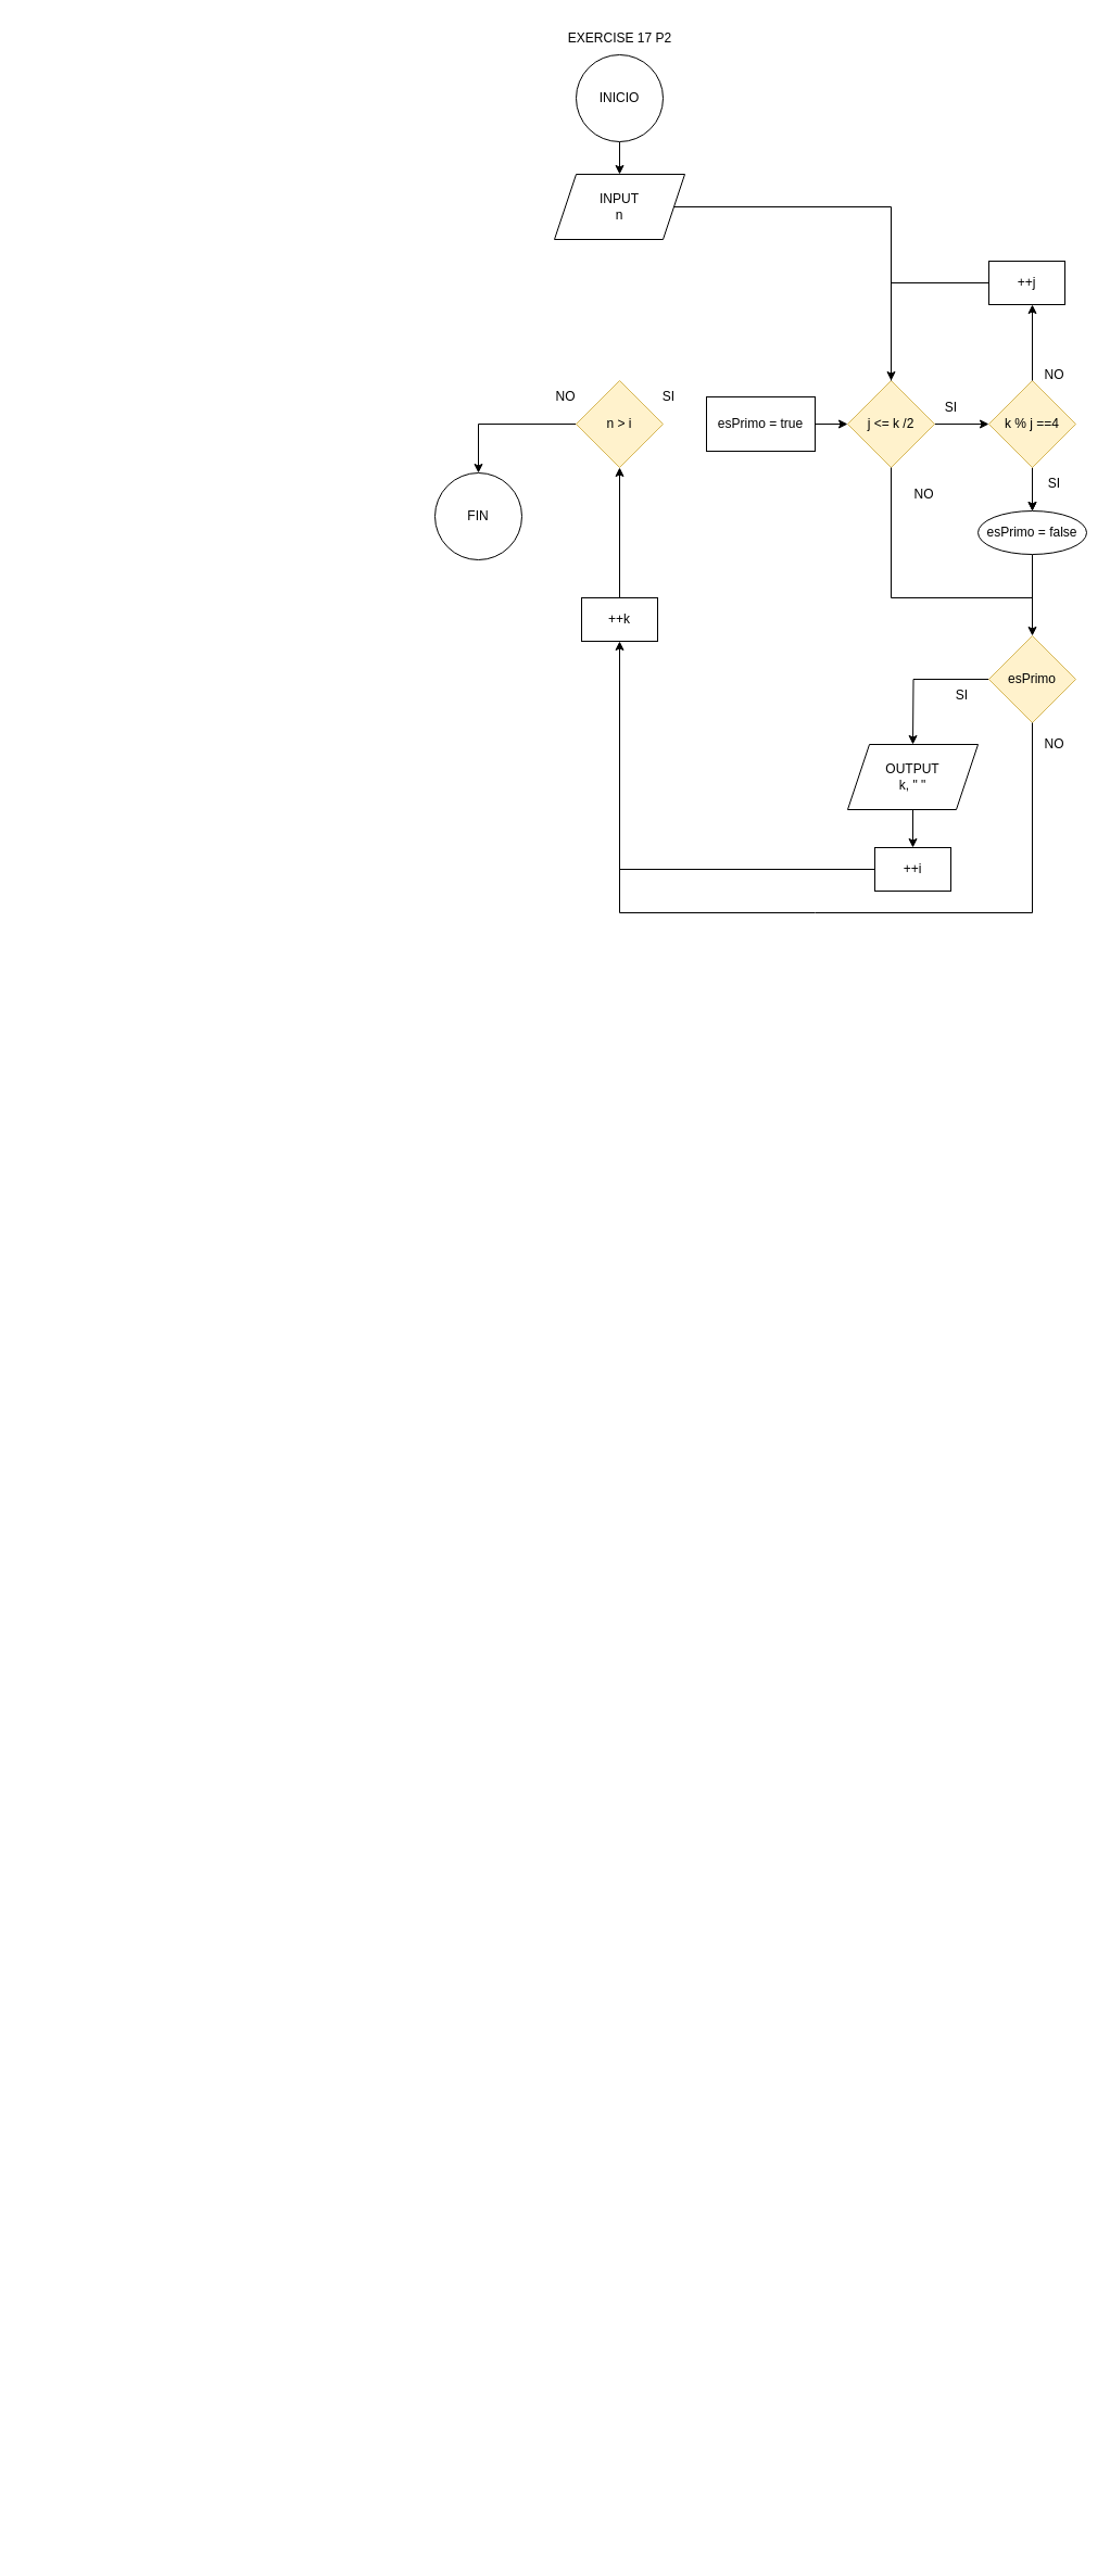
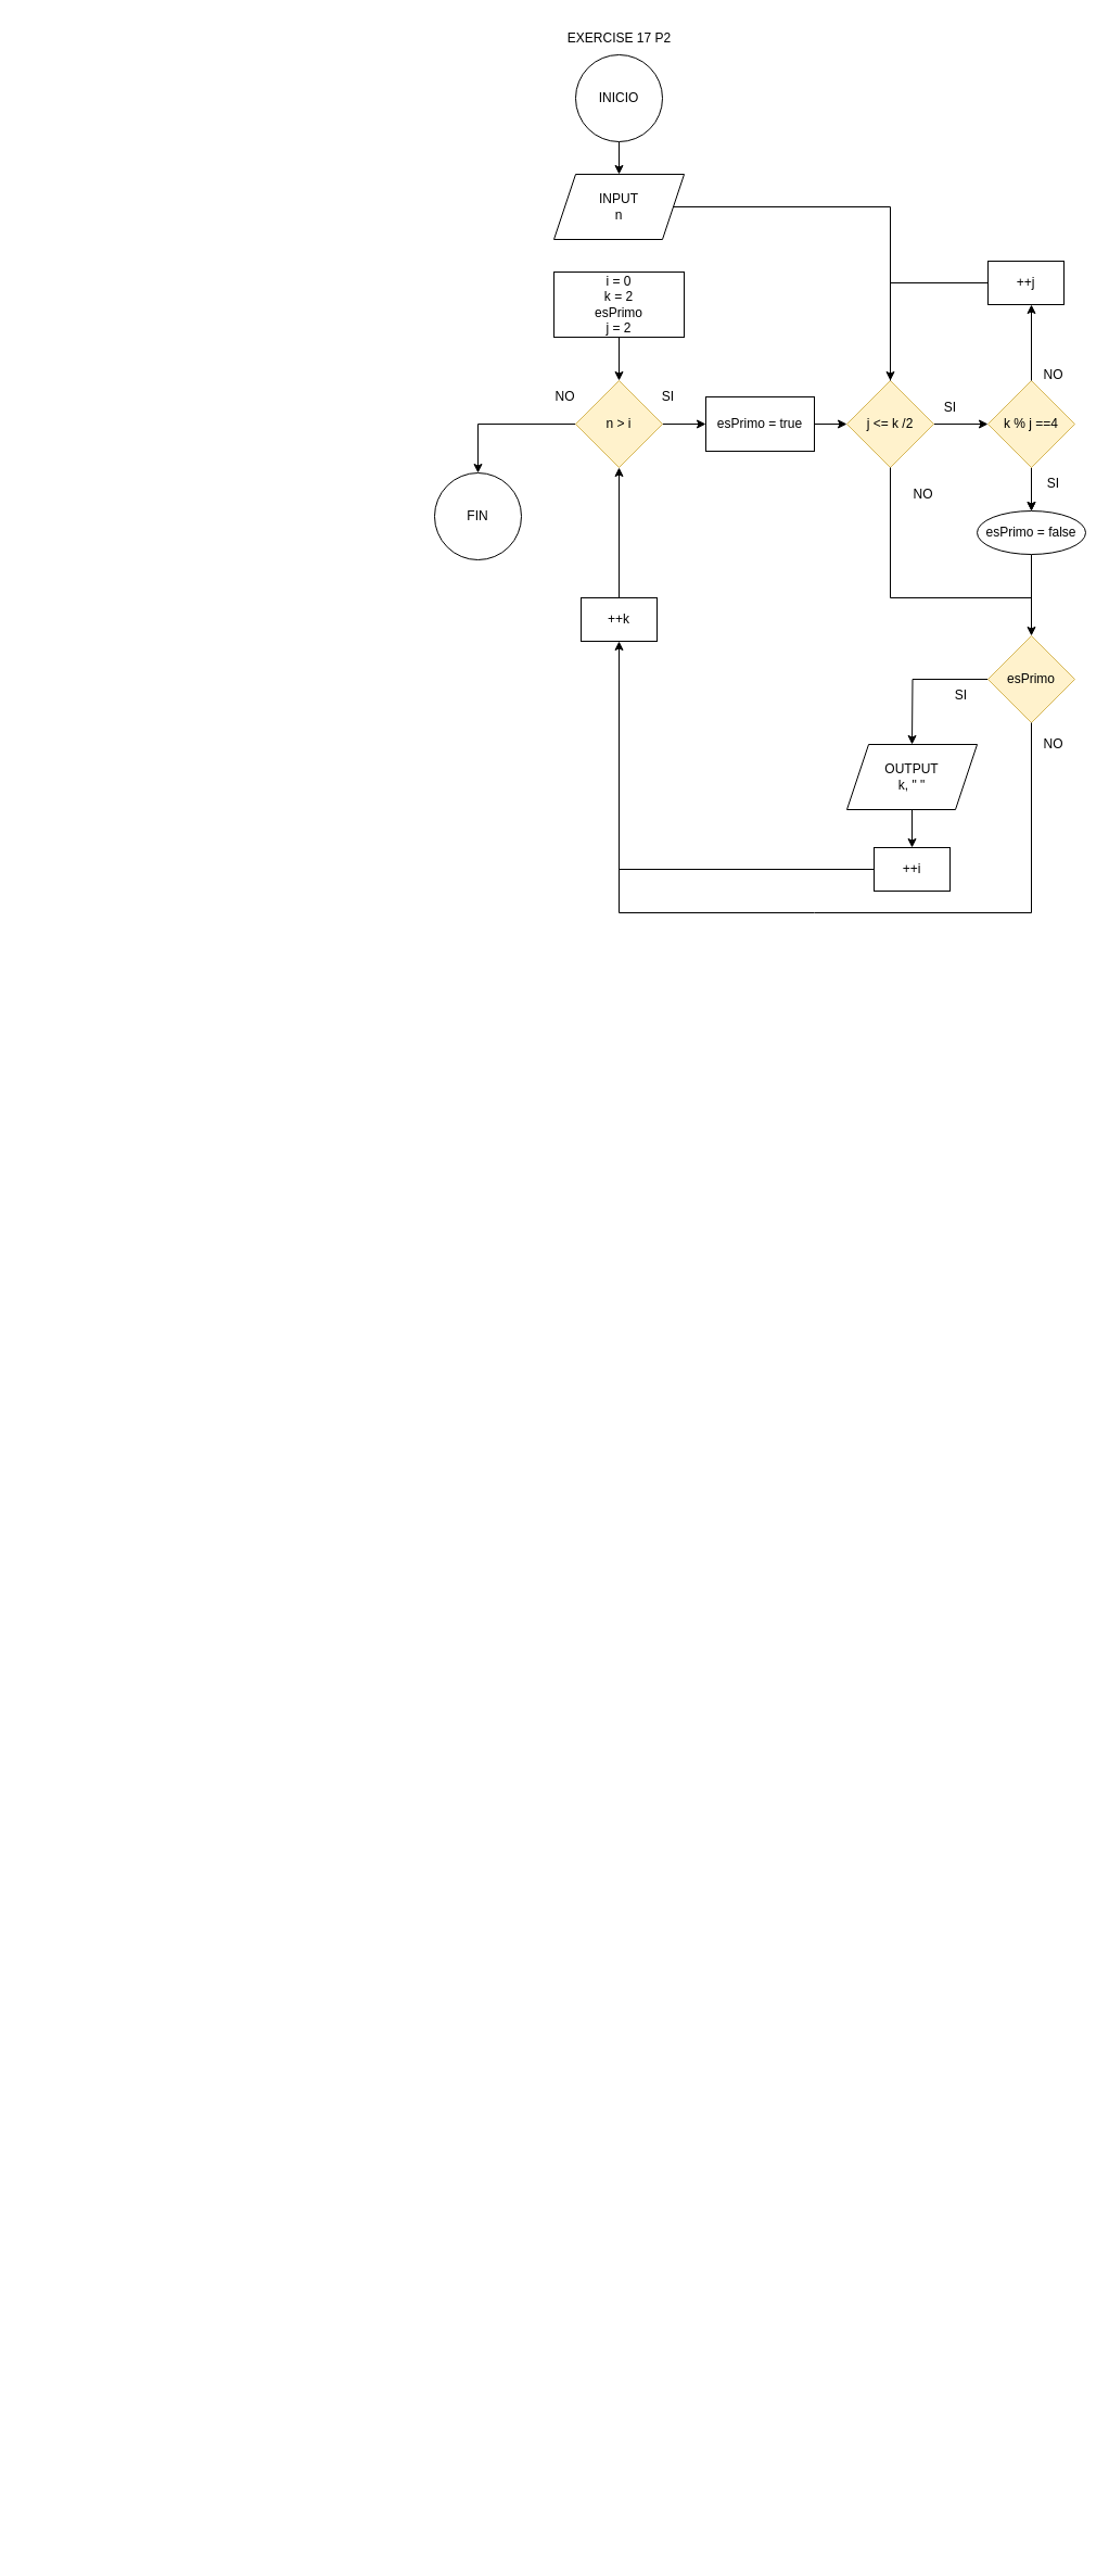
  <mxCell id="0" />
  <mxCell id="1" parent="0" />
  <mxCell id="2" value="EXERCISE 17 P2" style="text;html=1;align=center;verticalAlign=middle;resizable=0;points=[];autosize=1;strokeColor=none;fillColor=none;" parent="1" vertex="1"><mxGeometry x="510" width="120" height="30" as="geometry" y="20" /></mxCell>
  <mxCell id="3" style="edgeStyle=orthogonalEdgeStyle;rounded=0;orthogonalLoop=1;jettySize=auto;html=1;exitX=0;exitY=0.5;exitDx=0;exitDy=0;entryX=0;entryY=0.5;entryDx=0;entryDy=0;" edge="1" parent="1"><mxGeometry relative="1" as="geometry"><mxPoint x="502.5" y="1330" as="targetPoint" /><Array as="points"><mxPoint x="20" y="2270" /><mxPoint x="20" y="1330" /></Array></mxGeometry></mxCell>
  <mxCell id="4" style="edgeStyle=orthogonalEdgeStyle;rounded=0;orthogonalLoop=1;jettySize=auto;html=1;exitX=0;exitY=0.5;exitDx=0;exitDy=0;entryX=0;entryY=0.5;entryDx=0;entryDy=0;" edge="1" parent="1"><mxGeometry relative="1" as="geometry"><mxPoint x="972.5" y="1410" as="targetPoint" /><Array as="points"><mxPoint x="490" y="2350" /><mxPoint x="490" y="1410" /></Array></mxGeometry></mxCell>
  <mxCell id="5" value="" style="edgeStyle=orthogonalEdgeStyle;rounded=0;orthogonalLoop=1;jettySize=auto;html=1;" edge="1" parent="1" source="6" target="8"><mxGeometry relative="1" as="geometry" /></mxCell>
  <mxCell id="6" value="INICIO" style="ellipse;whiteSpace=wrap;html=1;" vertex="1" parent="1"><mxGeometry x="530" y="50" width="80" height="80" as="geometry" /></mxCell>
  <mxCell id="7" value="" style="edgeStyle=orthogonalEdgeStyle;rounded=0;orthogonalLoop=1;jettySize=auto;html=1;" edge="1" parent="1" source="8" target="20"><mxGeometry relative="1" as="geometry" /></mxCell>
  <mxCell id="8" value="INPUT&lt;div&gt;n&lt;/div&gt;" style="shape=parallelogram;perimeter=parallelogramPerimeter;whiteSpace=wrap;html=1;fixedSize=1;" vertex="1" parent="1"><mxGeometry x="510" y="160" width="120" height="60" as="geometry" /></mxCell>
+ <mxCell id="9" value="" style="edgeStyle=orthogonalEdgeStyle;rounded=0;orthogonalLoop=1;jettySize=auto;html=1;" edge="1" parent="1" source="10" target="13"><mxGeometry relative="1" as="geometry" /></mxCell>
+ <mxCell id="10" value="i = 0&lt;div&gt;k = 2&lt;/div&gt;&lt;div&gt;esPrimo&lt;/div&gt;&lt;div&gt;j = 2&lt;/div&gt;" style="whiteSpace=wrap;html=1;" vertex="1" parent="1"><mxGeometry x="510" y="250" width="120" height="60" as="geometry" /></mxCell>
+ <mxCell id="11" value="" style="edgeStyle=orthogonalEdgeStyle;rounded=0;orthogonalLoop=1;jettySize=auto;html=1;" edge="1" parent="1" source="13" target="18"><mxGeometry relative="1" as="geometry" /></mxCell>
  <mxCell id="12" value="" style="edgeStyle=orthogonalEdgeStyle;rounded=0;orthogonalLoop=1;jettySize=auto;html=1;" edge="1" parent="1" source="13" target="44"><mxGeometry relative="1" as="geometry" /></mxCell>
  <mxCell id="13" value="n &amp;gt; i" style="rhombus;whiteSpace=wrap;html=1;fillColor=#fff2cc;strokeColor=#d6b656;" vertex="1" parent="1"><mxGeometry x="530" y="350" width="80" height="80" as="geometry" /></mxCell>
  <mxCell id="14" value="" style="edgeStyle=orthogonalEdgeStyle;rounded=0;orthogonalLoop=1;jettySize=auto;html=1;" edge="1" parent="1" source="15"><mxGeometry relative="1" as="geometry"><mxPoint x="840" y="685" as="targetPoint" /></mxGeometry></mxCell>
  <mxCell id="15" value="esPrimo" style="rhombus;whiteSpace=wrap;html=1;fillColor=#fff2cc;strokeColor=#d6b656;" vertex="1" parent="1"><mxGeometry x="910" y="585" width="80" height="80" as="geometry" /></mxCell>
  <mxCell id="16" value="SI" style="text;html=1;align=center;verticalAlign=middle;resizable=0;points=[];autosize=1;strokeColor=none;fillColor=none;" vertex="1" parent="1"><mxGeometry x="600" y="350" width="30" height="30" as="geometry" /></mxCell>
  <mxCell id="17" value="" style="edgeStyle=orthogonalEdgeStyle;rounded=0;orthogonalLoop=1;jettySize=auto;html=1;" edge="1" parent="1" source="18" target="20"><mxGeometry relative="1" as="geometry" /></mxCell>
  <mxCell id="18" value="esPrimo = true" style="whiteSpace=wrap;html=1;" vertex="1" parent="1"><mxGeometry x="650" y="365" width="100" height="50" as="geometry" /></mxCell>
  <mxCell id="19" value="" style="edgeStyle=orthogonalEdgeStyle;rounded=0;orthogonalLoop=1;jettySize=auto;html=1;" edge="1" parent="1" source="20" target="27"><mxGeometry relative="1" as="geometry" /></mxCell>
  <mxCell id="20" value="j &amp;lt;= k /2" style="rhombus;whiteSpace=wrap;html=1;fillColor=#fff2cc;strokeColor=#d6b656;" vertex="1" parent="1"><mxGeometry x="780" y="350" width="80" height="80" as="geometry" /></mxCell>
  <mxCell id="21" style="edgeStyle=orthogonalEdgeStyle;rounded=0;orthogonalLoop=1;jettySize=auto;html=1;entryX=0.5;entryY=0;entryDx=0;entryDy=0;endArrow=none;" edge="1" parent="1" source="22" target="20"><mxGeometry relative="1" as="geometry" /></mxCell>
  <mxCell id="22" value="++j" style="whiteSpace=wrap;html=1;" vertex="1" parent="1"><mxGeometry x="910" y="240" width="70" height="40" as="geometry" /></mxCell>
  <mxCell id="23" value="NO" style="text;html=1;align=center;verticalAlign=middle;resizable=0;points=[];autosize=1;strokeColor=none;fillColor=none;" vertex="1" parent="1"><mxGeometry x="830" y="440" width="40" height="30" as="geometry" /></mxCell>
  <mxCell id="24" value="" style="edgeStyle=orthogonalEdgeStyle;rounded=0;orthogonalLoop=1;jettySize=auto;html=1;" edge="1" parent="1" source="27" target="30"><mxGeometry relative="1" as="geometry" /></mxCell>
  <mxCell id="25" value="SI" style="text;html=1;align=center;verticalAlign=middle;resizable=0;points=[];autosize=1;strokeColor=none;fillColor=none;" vertex="1" parent="1"><mxGeometry x="860" y="360" width="30" height="30" as="geometry" /></mxCell>
  <mxCell id="26" value="" style="edgeStyle=orthogonalEdgeStyle;rounded=0;orthogonalLoop=1;jettySize=auto;html=1;" edge="1" parent="1" source="27" target="30"><mxGeometry relative="1" as="geometry" /></mxCell>
  <mxCell id="27" value="k % j ==4" style="rhombus;whiteSpace=wrap;html=1;fillColor=#fff2cc;strokeColor=#d6b656;" vertex="1" parent="1"><mxGeometry x="910" y="350" width="80" height="80" as="geometry" /></mxCell>
  <mxCell id="28" value="NO" style="text;html=1;align=center;verticalAlign=middle;resizable=0;points=[];autosize=1;strokeColor=none;fillColor=none;" vertex="1" parent="1"><mxGeometry x="950" y="330" width="40" height="30" as="geometry" /></mxCell>
  <mxCell id="29" style="edgeStyle=orthogonalEdgeStyle;rounded=0;orthogonalLoop=1;jettySize=auto;html=1;entryX=0.5;entryY=0;entryDx=0;entryDy=0;" edge="1" parent="1" source="30" target="15"><mxGeometry relative="1" as="geometry" /></mxCell>
  <mxCell id="30" value="esPrimo = false" style="ellipse;whiteSpace=wrap;html=1;" vertex="1" parent="1"><mxGeometry x="900" y="470" width="100" height="40" as="geometry" /></mxCell>
  <mxCell id="31" value="" style="endArrow=none;html=1;rounded=0;" edge="1" parent="1"><mxGeometry width="50" height="50" relative="1" as="geometry"><mxPoint x="950" y="550" as="sourcePoint" /><mxPoint x="820" y="430" as="targetPoint" /><Array as="points"><mxPoint x="820" y="550" /></Array></mxGeometry></mxCell>
  <mxCell id="32" value="SI" style="text;html=1;align=center;verticalAlign=middle;resizable=0;points=[];autosize=1;strokeColor=none;fillColor=none;" vertex="1" parent="1"><mxGeometry x="955" y="430" width="30" height="30" as="geometry" /></mxCell>
  <mxCell id="33" style="edgeStyle=orthogonalEdgeStyle;rounded=0;orthogonalLoop=1;jettySize=auto;html=1;exitX=0.5;exitY=0;exitDx=0;exitDy=0;" edge="1" parent="1" source="27"><mxGeometry relative="1" as="geometry"><mxPoint x="950" y="280" as="targetPoint" /><Array as="points"><mxPoint x="950" y="282" /></Array></mxGeometry></mxCell>
  <mxCell id="34" value="SI" style="text;html=1;align=center;verticalAlign=middle;resizable=0;points=[];autosize=1;strokeColor=none;fillColor=none;" vertex="1" parent="1"><mxGeometry x="870" y="625" width="30" height="30" as="geometry" /></mxCell>
  <mxCell id="35" value="" style="edgeStyle=orthogonalEdgeStyle;rounded=0;orthogonalLoop=1;jettySize=auto;html=1;" edge="1" parent="1" source="36" target="38"><mxGeometry relative="1" as="geometry" /></mxCell>
  <mxCell id="36" value="OUTPUT&lt;div&gt;k, &quot; &quot;&lt;/div&gt;" style="shape=parallelogram;perimeter=parallelogramPerimeter;whiteSpace=wrap;html=1;fixedSize=1;" vertex="1" parent="1"><mxGeometry x="780" y="685" width="120" height="60" as="geometry" /></mxCell>
  <mxCell id="37" style="edgeStyle=orthogonalEdgeStyle;rounded=0;orthogonalLoop=1;jettySize=auto;html=1;entryX=0.5;entryY=1;entryDx=0;entryDy=0;" edge="1" parent="1" source="43" target="13"><mxGeometry relative="1" as="geometry"><mxPoint x="445" y="610" as="targetPoint" /></mxGeometry></mxCell>
  <mxCell id="38" value="++i" style="whiteSpace=wrap;html=1;" vertex="1" parent="1"><mxGeometry x="805" y="780" width="70" height="40" as="geometry" /></mxCell>
  <mxCell id="39" value="NO" style="text;html=1;align=center;verticalAlign=middle;resizable=0;points=[];autosize=1;strokeColor=none;fillColor=none;" vertex="1" parent="1"><mxGeometry x="500" y="350" width="40" height="30" as="geometry" /></mxCell>
  <mxCell id="40" value="NO" style="text;html=1;align=center;verticalAlign=middle;resizable=0;points=[];autosize=1;strokeColor=none;fillColor=none;" vertex="1" parent="1"><mxGeometry x="950" y="670" width="40" height="30" as="geometry" /></mxCell>
  <mxCell id="41" value="" style="endArrow=none;html=1;rounded=0;" edge="1" parent="1"><mxGeometry width="50" height="50" relative="1" as="geometry"><mxPoint x="570" y="790" as="sourcePoint" /><mxPoint x="950" y="665" as="targetPoint" /><Array as="points"><mxPoint x="570" y="840" /><mxPoint x="750" y="840" /><mxPoint x="950" y="840" /></Array></mxGeometry></mxCell>
  <mxCell id="42" value="" style="edgeStyle=orthogonalEdgeStyle;rounded=0;orthogonalLoop=1;jettySize=auto;html=1;entryX=0.5;entryY=1;entryDx=0;entryDy=0;" edge="1" parent="1" source="38" target="43"><mxGeometry relative="1" as="geometry"><mxPoint x="570" y="430" as="targetPoint" /><mxPoint x="805" y="800" as="sourcePoint" /></mxGeometry></mxCell>
  <mxCell id="43" value="++k" style="whiteSpace=wrap;html=1;" vertex="1" parent="1"><mxGeometry x="535" y="550" width="70" height="40" as="geometry" /></mxCell>
  <mxCell id="44" value="FIN" style="ellipse;whiteSpace=wrap;html=1;" vertex="1" parent="1"><mxGeometry x="400" y="435" width="80" height="80" as="geometry" /></mxCell>
